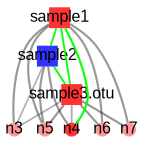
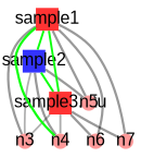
  graph {
    node [color="#000000" fillcolor="#FF9999" fixedsize=true fontname=Arial fontsize=32.0 penwidth=0 shape=circle style=filled]
    edge [color="#00000066" penwidth=4.500000 weight=0.000000]
    n0 [color="#FF3333" fillcolor="#FF3333" height=0.6 label="sample3.otu" shape=box width=0.6]
    n3 [height=0.4 width=0.4]
-   n4 [fillcolor="#FF3333" height=0.4 width=0.4]
+   n4 [height=0.4 width=0.4]
    n5 [height=0.4 width=0.4]
    n6 [height=0.4 width=0.4]
    n7 [height=0.4 width=0.4]
    n1 [color="#FF3333" fillcolor="#3333FF" height=0.6 label=sample2 shape=box width=0.6]
    n2 [color="#33FF33" fillcolor="#FF3333" height=0.6 label=sample1 shape=box width=0.6]
    n0 -- n3 [color="#0000004e" penwidth=3.562500 weight=2.500000]
    n0 -- n4 [color="#00000052" penwidth=3.750000 weight=2.000000]
-   n0 -- n5
    n0 -- n6
    n0 -- n7
    n1 -- n0 [color="#00FF00f2" penwidth=4.000000 weight=2.500000]
    n1 -- n3 [color="#0000004e" penwidth=3.562500 weight=2.500000]
    n1 -- n4
    n1 -- n5
    n2 -- n0 [color="#00FF00f0" penwidth=3.928571 weight=2.857143]
    n2 -- n3
    n2 -- n4 [color="#00FF00f0"]
    n2 -- n5
    n2 -- n6
    n2 -- n7
    n2 -- n1 [color="#00FF00f0" penwidth=3.928571 weight=2.857143]
  }
